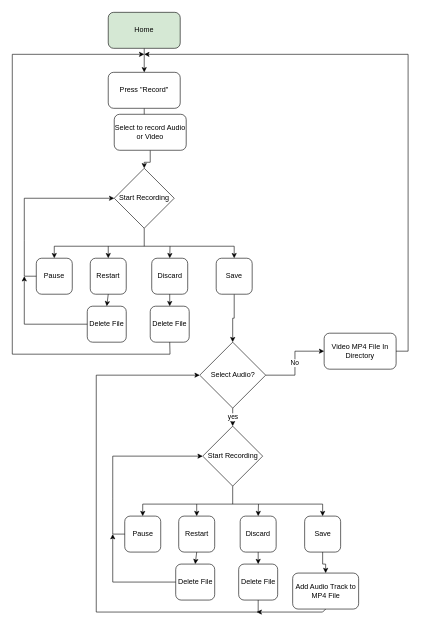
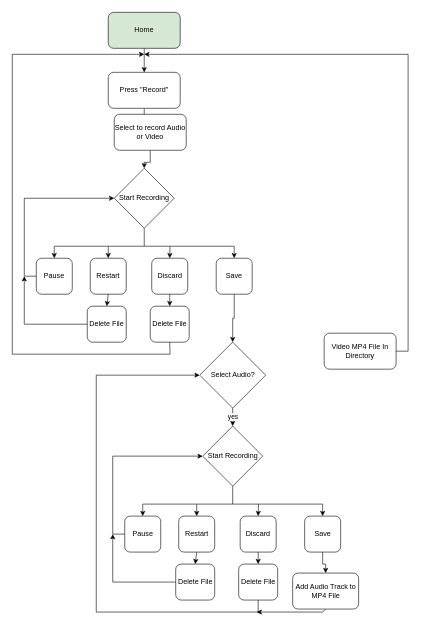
  <mxCell id="0" />
  <mxCell id="1" parent="0" />
  <mxCell id="2" value="" style="edgeStyle=orthogonalEdgeStyle;rounded=0;orthogonalLoop=1;jettySize=auto;html=1;" edge="1" parent="1" source="3" target="5"><mxGeometry relative="1" as="geometry" /></mxCell>
  <mxCell id="3" value="Home" style="rounded=1;whiteSpace=wrap;html=1;fillColor=#d5e8d4;" vertex="1" parent="1"><mxGeometry x="180" y="20" width="120" height="60" as="geometry" /></mxCell>
  <mxCell id="4" value="" style="edgeStyle=orthogonalEdgeStyle;rounded=0;orthogonalLoop=1;jettySize=auto;html=1;entryX=0.5;entryY=0;entryDx=0;entryDy=0;" edge="1" parent="1" source="5" target="7"><mxGeometry relative="1" as="geometry" /></mxCell>
  <mxCell id="5" value="Press &quot;Record&quot;" style="rounded=1;whiteSpace=wrap;html=1;" vertex="1" parent="1"><mxGeometry x="180" y="120" width="120" height="60" as="geometry" /></mxCell>
  <mxCell id="6" value="" style="edgeStyle=orthogonalEdgeStyle;rounded=0;orthogonalLoop=1;jettySize=auto;html=1;" edge="1" parent="1" source="7" target="8"><mxGeometry relative="1" as="geometry" /></mxCell>
  <mxCell id="7" value="Select to record Audio or Video" style="rounded=1;whiteSpace=wrap;html=1;" vertex="1" parent="1"><mxGeometry x="190" y="190" width="120" height="60" as="geometry" /></mxCell>
  <mxCell id="8" value="Start Recording" style="rhombus;whiteSpace=wrap;html=1;" vertex="1" parent="1"><mxGeometry x="190" y="280" width="100" height="100" as="geometry" /></mxCell>
  <mxCell id="9" value="Pause" style="rounded=1;whiteSpace=wrap;html=1;" vertex="1" parent="1"><mxGeometry x="60" y="430" width="60" height="60" as="geometry" /></mxCell>
  <mxCell id="10" value="Restart" style="rounded=1;whiteSpace=wrap;html=1;" vertex="1" parent="1"><mxGeometry x="150" y="430" width="60" height="60" as="geometry" /></mxCell>
  <mxCell id="11" value="Discard" style="rounded=1;whiteSpace=wrap;html=1;" vertex="1" parent="1"><mxGeometry x="252.5" y="430" width="60" height="60" as="geometry" /></mxCell>
  <mxCell id="12" value="" style="edgeStyle=orthogonalEdgeStyle;rounded=0;orthogonalLoop=1;jettySize=auto;html=1;" edge="1" parent="1" source="13" target="25"><mxGeometry relative="1" as="geometry" /></mxCell>
  <mxCell id="13" value="Save" style="rounded=1;whiteSpace=wrap;html=1;" vertex="1" parent="1"><mxGeometry x="360" y="430" width="60" height="60" as="geometry" /></mxCell>
  <mxCell id="14" value="Delete File" style="rounded=1;whiteSpace=wrap;html=1;" vertex="1" parent="1"><mxGeometry x="145" y="510" width="65" height="60" as="geometry" /></mxCell>
  <mxCell id="15" value="" style="endArrow=classic;html=1;rounded=0;exitX=0;exitY=0.5;exitDx=0;exitDy=0;entryX=0;entryY=0.5;entryDx=0;entryDy=0;" edge="1" parent="1" source="9" target="8"><mxGeometry width="50" height="50" relative="1" as="geometry"><mxPoint x="300" y="460" as="sourcePoint" /><mxPoint x="350" y="410" as="targetPoint" /><Array as="points"><mxPoint x="40" y="460" /><mxPoint x="40" y="400" /><mxPoint x="40" y="330" /></Array></mxGeometry></mxCell>
  <mxCell id="16" value="" style="endArrow=classic;html=1;rounded=0;entryX=0.5;entryY=0;entryDx=0;entryDy=0;" edge="1" parent="1" target="9"><mxGeometry width="50" height="50" relative="1" as="geometry"><mxPoint x="90" y="410" as="sourcePoint" /><mxPoint x="350" y="410" as="targetPoint" /></mxGeometry></mxCell>
  <mxCell id="17" value="" style="endArrow=classic;html=1;rounded=0;entryX=0.5;entryY=0;entryDx=0;entryDy=0;exitX=0.5;exitY=1;exitDx=0;exitDy=0;" edge="1" parent="1" source="10" target="14"><mxGeometry width="50" height="50" relative="1" as="geometry"><mxPoint x="300" y="460" as="sourcePoint" /><mxPoint x="350" y="410" as="targetPoint" /></mxGeometry></mxCell>
  <mxCell id="18" value="" style="endArrow=classic;html=1;rounded=0;exitX=0;exitY=0.5;exitDx=0;exitDy=0;" edge="1" parent="1" source="14"><mxGeometry width="50" height="50" relative="1" as="geometry"><mxPoint x="300" y="460" as="sourcePoint" /><mxPoint x="40" y="460" as="targetPoint" /><Array as="points"><mxPoint x="40" y="540" /></Array></mxGeometry></mxCell>
  <mxCell id="19" value="" style="endArrow=classic;html=1;rounded=0;entryX=0.5;entryY=0;entryDx=0;entryDy=0;" edge="1" parent="1" target="10"><mxGeometry width="50" height="50" relative="1" as="geometry"><mxPoint x="180" y="410" as="sourcePoint" /><mxPoint x="350" y="410" as="targetPoint" /></mxGeometry></mxCell>
  <mxCell id="20" value="Delete File" style="rounded=1;whiteSpace=wrap;html=1;" vertex="1" parent="1"><mxGeometry x="250" y="510" width="65" height="60" as="geometry" /></mxCell>
  <mxCell id="21" value="" style="endArrow=classic;html=1;rounded=0;exitX=0.5;exitY=1;exitDx=0;exitDy=0;entryX=0.5;entryY=0;entryDx=0;entryDy=0;" edge="1" parent="1" source="11" target="20"><mxGeometry width="50" height="50" relative="1" as="geometry"><mxPoint x="300" y="460" as="sourcePoint" /><mxPoint x="350" y="410" as="targetPoint" /></mxGeometry></mxCell>
  <mxCell id="22" value="" style="endArrow=classic;html=1;rounded=0;exitX=0.5;exitY=1;exitDx=0;exitDy=0;" edge="1" parent="1" source="20"><mxGeometry width="50" height="50" relative="1" as="geometry"><mxPoint x="300" y="460" as="sourcePoint" /><mxPoint x="240" y="90" as="targetPoint" /><Array as="points"><mxPoint x="283" y="590" /><mxPoint x="20" y="590" /><mxPoint x="20" y="90" /></Array></mxGeometry></mxCell>
- <mxCell id="23" value="No" style="edgeStyle=orthogonalEdgeStyle;rounded=0;orthogonalLoop=1;jettySize=auto;html=1;" edge="1" parent="1" source="25" target="30"><mxGeometry relative="1" as="geometry" /></mxCell>
  <mxCell id="24" value="yes" style="edgeStyle=orthogonalEdgeStyle;rounded=0;orthogonalLoop=1;jettySize=auto;html=1;" edge="1" parent="1"><mxGeometry relative="1" as="geometry"><mxPoint x="387.5" y="680" as="sourcePoint" /><mxPoint x="387.5" y="710" as="targetPoint" /></mxGeometry></mxCell>
  <mxCell id="25" value="Select Audio?" style="rhombus;whiteSpace=wrap;html=1;" vertex="1" parent="1"><mxGeometry x="332.5" y="570" width="110" height="110" as="geometry" /></mxCell>
  <mxCell id="26" value="" style="endArrow=classic;html=1;rounded=0;entryX=0.5;entryY=0;entryDx=0;entryDy=0;" edge="1" parent="1" target="11"><mxGeometry width="50" height="50" relative="1" as="geometry"><mxPoint x="283" y="410" as="sourcePoint" /><mxPoint x="350" y="410" as="targetPoint" /></mxGeometry></mxCell>
  <mxCell id="27" value="" style="endArrow=classic;html=1;rounded=0;entryX=0.5;entryY=0;entryDx=0;entryDy=0;" edge="1" parent="1" target="13"><mxGeometry width="50" height="50" relative="1" as="geometry"><mxPoint x="390" y="410" as="sourcePoint" /><mxPoint x="350" y="410" as="targetPoint" /></mxGeometry></mxCell>
  <mxCell id="28" value="" style="endArrow=none;html=1;rounded=0;" edge="1" parent="1"><mxGeometry width="50" height="50" relative="1" as="geometry"><mxPoint x="90" y="410" as="sourcePoint" /><mxPoint x="390" y="410" as="targetPoint" /></mxGeometry></mxCell>
  <mxCell id="29" value="" style="endArrow=none;html=1;rounded=0;entryX=0.5;entryY=1;entryDx=0;entryDy=0;" edge="1" parent="1" target="8"><mxGeometry width="50" height="50" relative="1" as="geometry"><mxPoint x="240" y="410" as="sourcePoint" /><mxPoint x="350" y="410" as="targetPoint" /></mxGeometry></mxCell>
  <mxCell id="30" value="Video MP4 File In Directory" style="rounded=1;whiteSpace=wrap;html=1;" vertex="1" parent="1"><mxGeometry x="540" y="555" width="120" height="60" as="geometry" /></mxCell>
  <mxCell id="31" value="Start Recording" style="rhombus;whiteSpace=wrap;html=1;" vertex="1" parent="1"><mxGeometry x="337.5" y="710" width="100" height="100" as="geometry" /></mxCell>
  <mxCell id="32" value="Pause" style="rounded=1;whiteSpace=wrap;html=1;" vertex="1" parent="1"><mxGeometry x="207.5" y="860" width="60" height="60" as="geometry" /></mxCell>
  <mxCell id="33" value="Restart" style="rounded=1;whiteSpace=wrap;html=1;" vertex="1" parent="1"><mxGeometry x="297.5" y="860" width="60" height="60" as="geometry" /></mxCell>
  <mxCell id="34" value="Discard" style="rounded=1;whiteSpace=wrap;html=1;" vertex="1" parent="1"><mxGeometry x="400" y="860" width="60" height="60" as="geometry" /></mxCell>
  <mxCell id="35" value="" style="edgeStyle=orthogonalEdgeStyle;rounded=0;orthogonalLoop=1;jettySize=auto;html=1;" edge="1" parent="1" source="36" target="49"><mxGeometry relative="1" as="geometry" /></mxCell>
  <mxCell id="36" value="Save" style="rounded=1;whiteSpace=wrap;html=1;" vertex="1" parent="1"><mxGeometry x="507.5" y="860" width="60" height="60" as="geometry" /></mxCell>
  <mxCell id="37" value="Delete File" style="rounded=1;whiteSpace=wrap;html=1;" vertex="1" parent="1"><mxGeometry x="292.5" y="940" width="65" height="60" as="geometry" /></mxCell>
  <mxCell id="38" value="" style="endArrow=classic;html=1;rounded=0;exitX=0;exitY=0.5;exitDx=0;exitDy=0;entryX=0;entryY=0.5;entryDx=0;entryDy=0;" edge="1" parent="1" source="32" target="31"><mxGeometry width="50" height="50" relative="1" as="geometry"><mxPoint x="447.5" y="890" as="sourcePoint" /><mxPoint x="497.5" y="840" as="targetPoint" /><Array as="points"><mxPoint x="187.5" y="890" /><mxPoint x="187.5" y="830" /><mxPoint x="187.5" y="760" /></Array></mxGeometry></mxCell>
  <mxCell id="39" value="" style="endArrow=classic;html=1;rounded=0;entryX=0.5;entryY=0;entryDx=0;entryDy=0;" edge="1" parent="1" target="32"><mxGeometry width="50" height="50" relative="1" as="geometry"><mxPoint x="237.5" y="840" as="sourcePoint" /><mxPoint x="497.5" y="840" as="targetPoint" /></mxGeometry></mxCell>
  <mxCell id="40" value="" style="endArrow=classic;html=1;rounded=0;entryX=0.5;entryY=0;entryDx=0;entryDy=0;exitX=0.5;exitY=1;exitDx=0;exitDy=0;" edge="1" parent="1" source="33" target="37"><mxGeometry width="50" height="50" relative="1" as="geometry"><mxPoint x="447.5" y="890" as="sourcePoint" /><mxPoint x="497.5" y="840" as="targetPoint" /></mxGeometry></mxCell>
  <mxCell id="41" value="" style="endArrow=classic;html=1;rounded=0;exitX=0;exitY=0.5;exitDx=0;exitDy=0;" edge="1" parent="1" source="37"><mxGeometry width="50" height="50" relative="1" as="geometry"><mxPoint x="447.5" y="890" as="sourcePoint" /><mxPoint x="187.5" y="890" as="targetPoint" /><Array as="points"><mxPoint x="187.5" y="970" /></Array></mxGeometry></mxCell>
  <mxCell id="42" value="" style="endArrow=classic;html=1;rounded=0;entryX=0.5;entryY=0;entryDx=0;entryDy=0;" edge="1" parent="1" target="33"><mxGeometry width="50" height="50" relative="1" as="geometry"><mxPoint x="327.5" y="840" as="sourcePoint" /><mxPoint x="497.5" y="840" as="targetPoint" /></mxGeometry></mxCell>
  <mxCell id="43" value="Delete File" style="rounded=1;whiteSpace=wrap;html=1;" vertex="1" parent="1"><mxGeometry x="397.5" y="940" width="65" height="60" as="geometry" /></mxCell>
  <mxCell id="44" value="" style="endArrow=classic;html=1;rounded=0;exitX=0.5;exitY=1;exitDx=0;exitDy=0;entryX=0.5;entryY=0;entryDx=0;entryDy=0;" edge="1" parent="1" source="34" target="43"><mxGeometry width="50" height="50" relative="1" as="geometry"><mxPoint x="447.5" y="890" as="sourcePoint" /><mxPoint x="497.5" y="840" as="targetPoint" /></mxGeometry></mxCell>
  <mxCell id="45" value="" style="endArrow=classic;html=1;rounded=0;entryX=0.5;entryY=0;entryDx=0;entryDy=0;" edge="1" parent="1" target="34"><mxGeometry width="50" height="50" relative="1" as="geometry"><mxPoint x="430.5" y="840" as="sourcePoint" /><mxPoint x="497.5" y="840" as="targetPoint" /></mxGeometry></mxCell>
  <mxCell id="46" value="" style="endArrow=classic;html=1;rounded=0;entryX=0.5;entryY=0;entryDx=0;entryDy=0;" edge="1" parent="1" target="36"><mxGeometry width="50" height="50" relative="1" as="geometry"><mxPoint x="537.5" y="840" as="sourcePoint" /><mxPoint x="497.5" y="840" as="targetPoint" /></mxGeometry></mxCell>
  <mxCell id="47" value="" style="endArrow=none;html=1;rounded=0;" edge="1" parent="1"><mxGeometry width="50" height="50" relative="1" as="geometry"><mxPoint x="237.5" y="840" as="sourcePoint" /><mxPoint x="537.5" y="840" as="targetPoint" /></mxGeometry></mxCell>
  <mxCell id="48" value="" style="endArrow=none;html=1;rounded=0;entryX=0.5;entryY=1;entryDx=0;entryDy=0;" edge="1" parent="1" target="31"><mxGeometry width="50" height="50" relative="1" as="geometry"><mxPoint x="387.5" y="840" as="sourcePoint" /><mxPoint x="497.5" y="840" as="targetPoint" /></mxGeometry></mxCell>
  <mxCell id="49" value="Add Audio Track to MP4 File" style="rounded=1;whiteSpace=wrap;html=1;" vertex="1" parent="1"><mxGeometry x="487.5" y="955" width="110" height="60" as="geometry" /></mxCell>
  <mxCell id="50" value="" style="endArrow=classic;html=1;rounded=0;exitX=0.5;exitY=1;exitDx=0;exitDy=0;entryX=0;entryY=0.5;entryDx=0;entryDy=0;" edge="1" parent="1" source="43" target="25"><mxGeometry width="50" height="50" relative="1" as="geometry"><mxPoint x="300" y="740" as="sourcePoint" /><mxPoint x="433" y="990" as="targetPoint" /><Array as="points"><mxPoint x="430" y="1020" /><mxPoint x="160" y="1020" /><mxPoint x="160" y="625" /></Array></mxGeometry></mxCell>
  <mxCell id="51" value="" style="endArrow=classic;html=1;rounded=0;exitX=1;exitY=0.5;exitDx=0;exitDy=0;" edge="1" parent="1" source="30"><mxGeometry width="50" height="50" relative="1" as="geometry"><mxPoint x="300" y="440" as="sourcePoint" /><mxPoint x="240" y="90" as="targetPoint" /><Array as="points"><mxPoint x="680" y="585" /><mxPoint x="680" y="90" /></Array></mxGeometry></mxCell>
  <mxCell id="52" value="" style="endArrow=classic;html=1;rounded=0;exitX=0.5;exitY=1;exitDx=0;exitDy=0;" edge="1" parent="1" source="49"><mxGeometry width="50" height="50" relative="1" as="geometry"><mxPoint x="297.5" y="680" as="sourcePoint" /><mxPoint x="427.5" y="1020" as="targetPoint" /><Array as="points"><mxPoint x="537.5" y="1020" /></Array></mxGeometry></mxCell>
